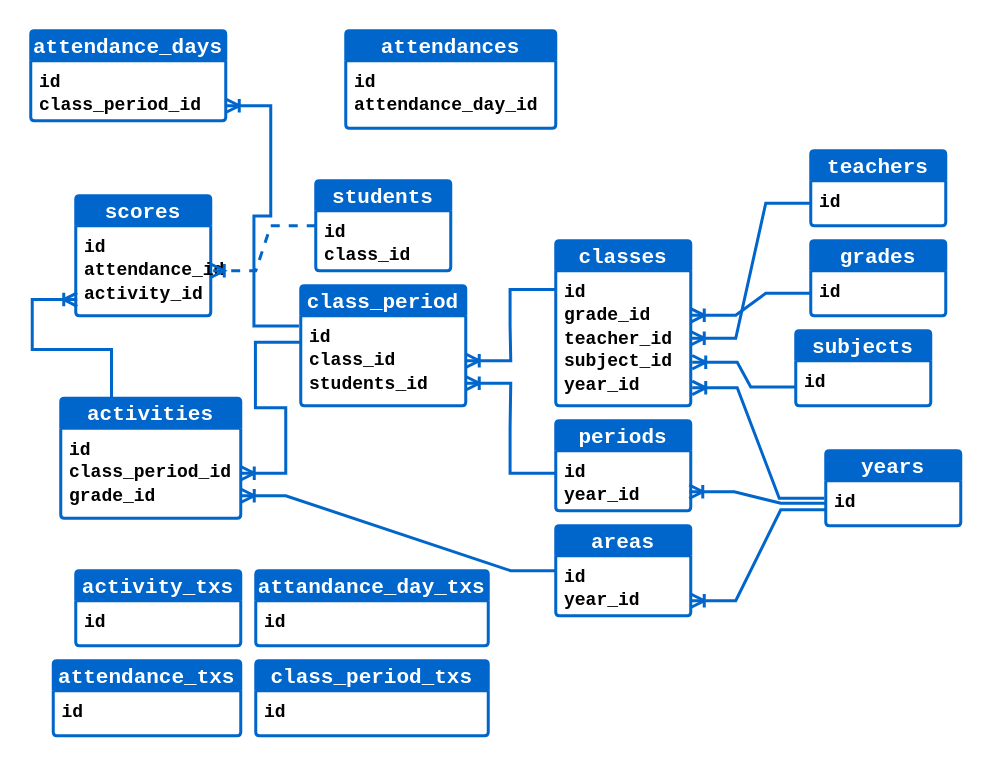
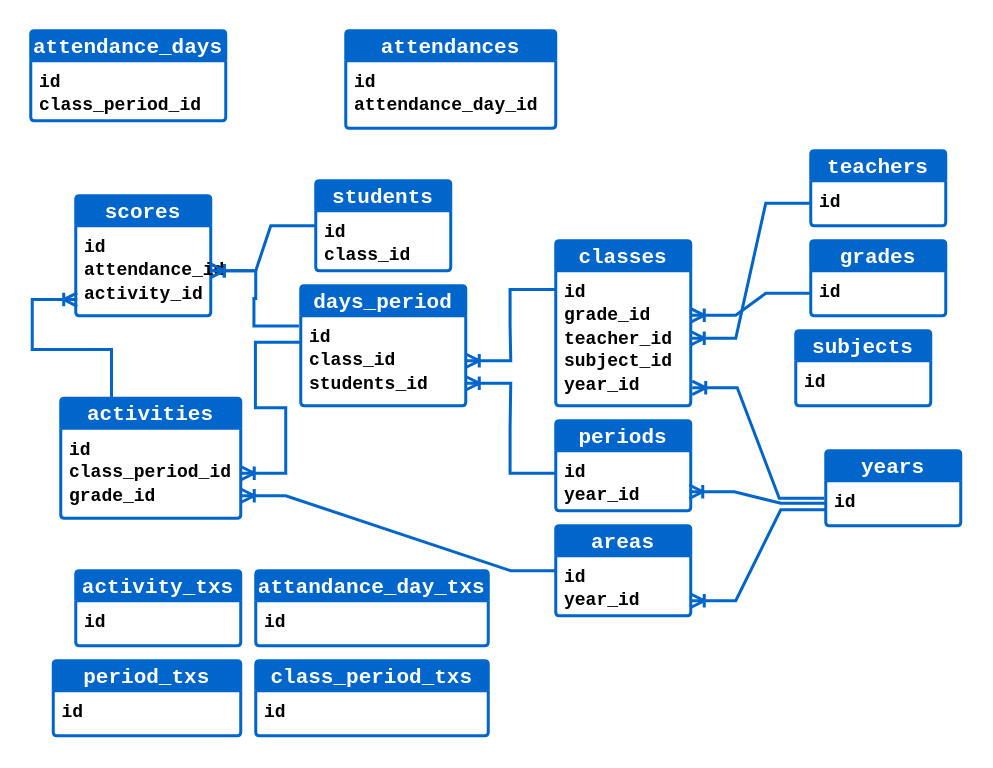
  <mxCell id="0" />
  <mxCell id="1" parent="0" />
  <mxCell id="2" value="&lt;font face=&quot;Courier New&quot;&gt;teachers&lt;/font&gt;" style="swimlane;childLayout=stackLayout;horizontal=1;startSize=20;horizontalStack=0;rounded=1;fontSize=14;fontStyle=1;strokeWidth=2;resizeParent=0;resizeLast=1;shadow=0;dashed=0;align=center;arcSize=4;whiteSpace=wrap;html=1;fillColor=#0066CC;fontColor=#FFFFFF;labelBorderColor=none;strokeColor=#0066CC;" vertex="1" parent="1"><mxGeometry x="540" y="100" width="90" height="50" as="geometry" /></mxCell>
  <mxCell id="3" value="&lt;b&gt;&lt;font face=&quot;Courier New&quot;&gt;id&lt;/font&gt;&lt;/b&gt;" style="align=left;strokeColor=none;fillColor=none;spacingLeft=4;fontSize=12;verticalAlign=top;resizable=0;rotatable=0;part=1;html=1;" vertex="1" parent="2"><mxGeometry y="20" width="90" height="30" as="geometry" /></mxCell>
  <mxCell id="4" value="&lt;font face=&quot;Courier New&quot;&gt;grades&lt;br&gt;&lt;/font&gt;" style="swimlane;childLayout=stackLayout;horizontal=1;startSize=20;horizontalStack=0;rounded=1;fontSize=14;fontStyle=1;strokeWidth=2;resizeParent=0;resizeLast=1;shadow=0;dashed=0;align=center;arcSize=4;whiteSpace=wrap;html=1;fillColor=#0066CC;fontColor=#FFFFFF;labelBorderColor=none;strokeColor=#0066CC;" vertex="1" parent="1"><mxGeometry x="540" y="160" width="90" height="50" as="geometry" /></mxCell>
  <mxCell id="5" value="&lt;b&gt;&lt;font face=&quot;Courier New&quot;&gt;id&lt;/font&gt;&lt;/b&gt;" style="align=left;strokeColor=none;fillColor=none;spacingLeft=4;fontSize=12;verticalAlign=top;resizable=0;rotatable=0;part=1;html=1;" vertex="1" parent="4"><mxGeometry y="20" width="90" height="30" as="geometry" /></mxCell>
  <mxCell id="6" value="&lt;font face=&quot;Courier New&quot;&gt;classes&lt;br&gt;&lt;/font&gt;" style="swimlane;childLayout=stackLayout;horizontal=1;startSize=20;horizontalStack=0;rounded=1;fontSize=14;fontStyle=1;strokeWidth=2;resizeParent=0;resizeLast=1;shadow=0;dashed=0;align=center;arcSize=4;whiteSpace=wrap;html=1;fillColor=#0066CC;fontColor=#FFFFFF;labelBorderColor=none;strokeColor=#0066CC;" vertex="1" parent="1"><mxGeometry x="370" y="160" width="90" height="110" as="geometry" /></mxCell>
  <mxCell id="7" value="&lt;b&gt;&lt;font face=&quot;Courier New&quot;&gt;id&lt;br&gt;grade_id&lt;br&gt;teacher_id&lt;br&gt;subject_id&lt;br&gt;year_id&lt;br&gt;&lt;/font&gt;&lt;/b&gt;" style="align=left;strokeColor=none;fillColor=none;spacingLeft=4;fontSize=12;verticalAlign=top;resizable=0;rotatable=0;part=1;html=1;" vertex="1" parent="6"><mxGeometry y="20" width="90" height="90" as="geometry" /></mxCell>
  <mxCell id="8" value="&lt;font face=&quot;Courier New&quot;&gt;subjects&lt;br&gt;&lt;/font&gt;" style="swimlane;childLayout=stackLayout;horizontal=1;startSize=20;horizontalStack=0;rounded=1;fontSize=14;fontStyle=1;strokeWidth=2;resizeParent=0;resizeLast=1;shadow=0;dashed=0;align=center;arcSize=4;whiteSpace=wrap;html=1;fillColor=#0066CC;fontColor=#FFFFFF;labelBorderColor=none;strokeColor=#0066CC;" vertex="1" parent="1"><mxGeometry x="530" y="220" width="90" height="50" as="geometry" /></mxCell>
  <mxCell id="9" value="&lt;b&gt;&lt;font face=&quot;Courier New&quot;&gt;id&lt;/font&gt;&lt;/b&gt;" style="align=left;strokeColor=none;fillColor=none;spacingLeft=4;fontSize=12;verticalAlign=top;resizable=0;rotatable=0;part=1;html=1;" vertex="1" parent="8"><mxGeometry y="20" width="90" height="30" as="geometry" /></mxCell>
  <mxCell id="10" value="&lt;font face=&quot;Courier New&quot;&gt;students&lt;/font&gt;" style="swimlane;childLayout=stackLayout;horizontal=1;startSize=20;horizontalStack=0;rounded=1;fontSize=14;fontStyle=1;strokeWidth=2;resizeParent=0;resizeLast=1;shadow=0;dashed=0;align=center;arcSize=4;whiteSpace=wrap;html=1;fillColor=#0066CC;fontColor=#FFFFFF;labelBorderColor=none;strokeColor=#0066CC;" vertex="1" parent="1"><mxGeometry x="210" y="120" width="90" height="60" as="geometry" /></mxCell>
  <mxCell id="11" value="&lt;b&gt;&lt;font face=&quot;Courier New&quot;&gt;id&lt;br&gt;class_id&lt;br&gt;&lt;/font&gt;&lt;/b&gt;" style="align=left;strokeColor=none;fillColor=none;spacingLeft=4;fontSize=12;verticalAlign=top;resizable=0;rotatable=0;part=1;html=1;" vertex="1" parent="10"><mxGeometry y="20" width="90" height="40" as="geometry" /></mxCell>
  <mxCell id="12" value="&lt;font face=&quot;Courier New&quot;&gt;years&lt;/font&gt;" style="swimlane;childLayout=stackLayout;horizontal=1;startSize=20;horizontalStack=0;rounded=1;fontSize=14;fontStyle=1;strokeWidth=2;resizeParent=0;resizeLast=1;shadow=0;dashed=0;align=center;arcSize=4;whiteSpace=wrap;html=1;fillColor=#0066CC;fontColor=#FFFFFF;labelBorderColor=none;strokeColor=#0066CC;" vertex="1" parent="1"><mxGeometry x="550" y="300" width="90" height="50" as="geometry" /></mxCell>
  <mxCell id="13" value="&lt;b&gt;&lt;font face=&quot;Courier New&quot;&gt;id&lt;br&gt;&lt;/font&gt;&lt;/b&gt;" style="align=left;strokeColor=none;fillColor=none;spacingLeft=4;fontSize=12;verticalAlign=top;resizable=0;rotatable=0;part=1;html=1;" vertex="1" parent="12"><mxGeometry y="20" width="90" height="30" as="geometry" /></mxCell>
  <mxCell id="14" value="&lt;font face=&quot;Courier New&quot;&gt;activity_txs&lt;/font&gt;" style="swimlane;childLayout=stackLayout;horizontal=1;startSize=20;horizontalStack=0;rounded=1;fontSize=14;fontStyle=1;strokeWidth=2;resizeParent=0;resizeLast=1;shadow=0;dashed=0;align=center;arcSize=4;whiteSpace=wrap;html=1;fillColor=#0066CC;fontColor=#FFFFFF;labelBorderColor=none;strokeColor=#0066CC;" vertex="1" parent="1"><mxGeometry x="50" y="380" width="110" height="50" as="geometry" /></mxCell>
  <mxCell id="15" value="&lt;b&gt;&lt;font face=&quot;Courier New&quot;&gt;id&lt;/font&gt;&lt;/b&gt;" style="align=left;strokeColor=none;fillColor=none;spacingLeft=4;fontSize=12;verticalAlign=top;resizable=0;rotatable=0;part=1;html=1;" vertex="1" parent="14"><mxGeometry y="20" width="110" height="30" as="geometry" /></mxCell>
- <mxCell id="16" value="&lt;font face=&quot;Courier New&quot;&gt;class_period&lt;/font&gt;" style="swimlane;childLayout=stackLayout;horizontal=1;startSize=20;horizontalStack=0;rounded=1;fontSize=14;fontStyle=1;strokeWidth=2;resizeParent=0;resizeLast=1;shadow=0;dashed=0;align=center;arcSize=4;whiteSpace=wrap;html=1;fillColor=#0066CC;fontColor=#FFFFFF;labelBorderColor=none;strokeColor=#0066CC;" vertex="1" parent="1"><mxGeometry x="200" y="190" width="110" height="80" as="geometry" /></mxCell>
+ <mxCell id="16" value="&lt;font face=&quot;Courier New&quot;&gt;days_period&lt;/font&gt;" style="swimlane;childLayout=stackLayout;horizontal=1;startSize=20;horizontalStack=0;rounded=1;fontSize=14;fontStyle=1;strokeWidth=2;resizeParent=0;resizeLast=1;shadow=0;dashed=0;align=center;arcSize=4;whiteSpace=wrap;html=1;fillColor=#0066CC;fontColor=#FFFFFF;labelBorderColor=none;strokeColor=#0066CC;" vertex="1" parent="1"><mxGeometry x="200" y="190" width="110" height="80" as="geometry" /></mxCell>
  <mxCell id="17" value="&lt;b&gt;&lt;font face=&quot;Courier New&quot;&gt;id&lt;br&gt;class_id&lt;br&gt;students_id&lt;br&gt;&lt;/font&gt;&lt;/b&gt;" style="align=left;strokeColor=none;fillColor=none;spacingLeft=4;fontSize=12;verticalAlign=top;resizable=0;rotatable=0;part=1;html=1;" vertex="1" parent="16"><mxGeometry y="20" width="110" height="60" as="geometry" /></mxCell>
  <mxCell id="18" value="" style="edgeStyle=entityRelationEdgeStyle;fontSize=12;html=1;endArrow=ERoneToMany;rounded=0;strokeColor=#0066CC;strokeWidth=2;exitX=0;exitY=0.5;exitDx=0;exitDy=0;entryX=1;entryY=0.5;entryDx=0;entryDy=0;" edge="1" parent="1" source="3" target="7"><mxGeometry width="100" height="100" relative="1" as="geometry"><mxPoint x="340" y="190" as="sourcePoint" /><mxPoint x="530" y="190" as="targetPoint" /></mxGeometry></mxCell>
  <mxCell id="19" value="" style="edgeStyle=entityRelationEdgeStyle;fontSize=12;html=1;endArrow=ERoneToMany;rounded=0;strokeColor=#0066CC;strokeWidth=2;exitX=-0.011;exitY=0.389;exitDx=0;exitDy=0;entryX=1.011;entryY=0.867;entryDx=0;entryDy=0;entryPerimeter=0;exitPerimeter=0;" edge="1" parent="1" source="13" target="7"><mxGeometry width="100" height="100" relative="1" as="geometry"><mxPoint x="370" y="410" as="sourcePoint" /><mxPoint x="470" y="310" as="targetPoint" /></mxGeometry></mxCell>
- <mxCell id="20" value="" style="edgeStyle=entityRelationEdgeStyle;fontSize=12;html=1;endArrow=ERoneToMany;rounded=0;strokeColor=#0066CC;strokeWidth=2;exitX=0;exitY=0.75;exitDx=0;exitDy=0;entryX=1.011;entryY=0.678;entryDx=0;entryDy=0;entryPerimeter=0;" edge="1" parent="1" source="8" target="7"><mxGeometry width="100" height="100" relative="1" as="geometry"><mxPoint x="160" y="240" as="sourcePoint" /><mxPoint x="260" y="140" as="targetPoint" /></mxGeometry></mxCell>
  <mxCell id="21" value="" style="edgeStyle=entityRelationEdgeStyle;fontSize=12;html=1;endArrow=ERoneToMany;rounded=0;strokeColor=#0066CC;strokeWidth=2;exitX=0;exitY=0.5;exitDx=0;exitDy=0;entryX=1;entryY=0.33;entryDx=0;entryDy=0;entryPerimeter=0;" edge="1" parent="1" source="5" target="7"><mxGeometry width="100" height="100" relative="1" as="geometry"><mxPoint x="180" y="160" as="sourcePoint" /><mxPoint x="280" y="60" as="targetPoint" /></mxGeometry></mxCell>
  <mxCell id="22" value="&lt;font face=&quot;Courier New&quot;&gt;areas&lt;br&gt;&lt;/font&gt;" style="swimlane;childLayout=stackLayout;horizontal=1;startSize=20;horizontalStack=0;rounded=1;fontSize=14;fontStyle=1;strokeWidth=2;resizeParent=0;resizeLast=1;shadow=0;dashed=0;align=center;arcSize=4;whiteSpace=wrap;html=1;fillColor=#0066CC;fontColor=#FFFFFF;labelBorderColor=none;strokeColor=#0066CC;" vertex="1" parent="1"><mxGeometry x="370" y="350" width="90" height="60" as="geometry" /></mxCell>
  <mxCell id="23" value="&lt;b&gt;&lt;font face=&quot;Courier New&quot;&gt;id&lt;br&gt;year_id&lt;br&gt;&lt;/font&gt;&lt;/b&gt;" style="align=left;strokeColor=none;fillColor=none;spacingLeft=4;fontSize=12;verticalAlign=top;resizable=0;rotatable=0;part=1;html=1;" vertex="1" parent="22"><mxGeometry y="20" width="90" height="40" as="geometry" /></mxCell>
  <mxCell id="24" value="" style="edgeStyle=entityRelationEdgeStyle;fontSize=12;html=1;endArrow=ERoneToMany;rounded=0;strokeColor=#0066CC;strokeWidth=2;exitX=0;exitY=0.644;exitDx=0;exitDy=0;entryX=1;entryY=0.75;entryDx=0;entryDy=0;exitPerimeter=0;" edge="1" parent="1" source="13" target="23"><mxGeometry width="100" height="100" relative="1" as="geometry"><mxPoint x="40" y="410" as="sourcePoint" /><mxPoint x="140" y="310" as="targetPoint" /></mxGeometry></mxCell>
  <mxCell id="25" value="&lt;font face=&quot;Courier New&quot;&gt;periods&lt;br&gt;&lt;/font&gt;" style="swimlane;childLayout=stackLayout;horizontal=1;startSize=20;horizontalStack=0;rounded=1;fontSize=14;fontStyle=1;strokeWidth=2;resizeParent=0;resizeLast=1;shadow=0;dashed=0;align=center;arcSize=4;whiteSpace=wrap;html=1;fillColor=#0066CC;fontColor=#FFFFFF;labelBorderColor=none;strokeColor=#0066CC;" vertex="1" parent="1"><mxGeometry x="370" y="280" width="90" height="60" as="geometry" /></mxCell>
  <mxCell id="26" value="&lt;b&gt;&lt;font face=&quot;Courier New&quot;&gt;id&lt;br&gt;year_id&lt;br&gt;&lt;/font&gt;&lt;/b&gt;" style="align=left;strokeColor=none;fillColor=none;spacingLeft=4;fontSize=12;verticalAlign=top;resizable=0;rotatable=0;part=1;html=1;" vertex="1" parent="25"><mxGeometry y="20" width="90" height="40" as="geometry" /></mxCell>
  <mxCell id="27" value="" style="edgeStyle=entityRelationEdgeStyle;fontSize=12;html=1;endArrow=ERoneToMany;rounded=0;strokeColor=#0066CC;strokeWidth=2;entryX=0.989;entryY=0.683;entryDx=0;entryDy=0;entryPerimeter=0;exitX=0;exitY=0.5;exitDx=0;exitDy=0;" edge="1" parent="1" source="13" target="26"><mxGeometry width="100" height="100" relative="1" as="geometry"><mxPoint x="570" y="300" as="sourcePoint" /><mxPoint x="480" y="380" as="targetPoint" /></mxGeometry></mxCell>
  <mxCell id="28" value="" style="edgeStyle=entityRelationEdgeStyle;fontSize=12;html=1;endArrow=ERoneToMany;rounded=0;strokeColor=#0066CC;strokeWidth=2;exitX=-0.005;exitY=0.139;exitDx=0;exitDy=0;exitPerimeter=0;entryX=1;entryY=0.5;entryDx=0;entryDy=0;" edge="1" parent="1" source="7" target="17"><mxGeometry width="100" height="100" relative="1" as="geometry"><mxPoint x="190" y="200" as="sourcePoint" /><mxPoint x="290" y="100" as="targetPoint" /></mxGeometry></mxCell>
  <mxCell id="29" value="" style="edgeStyle=entityRelationEdgeStyle;fontSize=12;html=1;endArrow=ERoneToMany;rounded=0;strokeColor=#0066CC;strokeWidth=2;exitX=-0.005;exitY=0.373;exitDx=0;exitDy=0;exitPerimeter=0;entryX=1;entryY=0.75;entryDx=0;entryDy=0;" edge="1" parent="1" source="26" target="17"><mxGeometry width="100" height="100" relative="1" as="geometry"><mxPoint x="20" y="335" as="sourcePoint" /><mxPoint x="120" y="235" as="targetPoint" /></mxGeometry></mxCell>
  <mxCell id="30" value="&lt;font face=&quot;Courier New&quot;&gt;attendances&lt;br&gt;&lt;/font&gt;" style="swimlane;childLayout=stackLayout;horizontal=1;startSize=20;horizontalStack=0;rounded=1;fontSize=14;fontStyle=1;strokeWidth=2;resizeParent=0;resizeLast=1;shadow=0;dashed=0;align=center;arcSize=4;whiteSpace=wrap;html=1;fillColor=#0066CC;fontColor=#FFFFFF;labelBorderColor=none;strokeColor=#0066CC;" vertex="1" parent="1"><mxGeometry x="230" y="20" width="140" height="65" as="geometry" /></mxCell>
  <mxCell id="31" value="&lt;b&gt;&lt;font face=&quot;Courier New&quot;&gt;id&lt;br&gt;attendance_day_id&lt;br&gt;&lt;/font&gt;&lt;/b&gt;" style="align=left;strokeColor=none;fillColor=none;spacingLeft=4;fontSize=12;verticalAlign=top;resizable=0;rotatable=0;part=1;html=1;" vertex="1" parent="30"><mxGeometry y="20" width="140" height="45" as="geometry" /></mxCell>
  <mxCell id="32" value="&lt;font face=&quot;Courier New&quot;&gt;activities&lt;/font&gt;" style="swimlane;childLayout=stackLayout;horizontal=1;startSize=20;horizontalStack=0;rounded=1;fontSize=14;fontStyle=1;strokeWidth=2;resizeParent=0;resizeLast=1;shadow=0;dashed=0;align=center;arcSize=4;whiteSpace=wrap;html=1;fillColor=#0066CC;fontColor=#FFFFFF;labelBorderColor=none;strokeColor=#0066CC;" vertex="1" parent="1"><mxGeometry x="40" y="265" width="120" height="80" as="geometry" /></mxCell>
  <mxCell id="33" value="&lt;b&gt;&lt;font face=&quot;Courier New&quot;&gt;id&lt;br&gt;class_period_id&lt;br&gt;grade_id&lt;br&gt;&lt;/font&gt;&lt;/b&gt;" style="align=left;strokeColor=none;fillColor=none;spacingLeft=4;fontSize=12;verticalAlign=top;resizable=0;rotatable=0;part=1;html=1;" vertex="1" parent="32"><mxGeometry y="20" width="120" height="60" as="geometry" /></mxCell>
  <mxCell id="34" value="" style="edgeStyle=entityRelationEdgeStyle;fontSize=12;html=1;endArrow=ERoneToMany;rounded=0;strokeColor=#0066CC;strokeWidth=2;exitX=-0.002;exitY=0.295;exitDx=0;exitDy=0;entryX=1;entryY=0.5;entryDx=0;entryDy=0;exitPerimeter=0;" edge="1" parent="1" source="17" target="33"><mxGeometry width="100" height="100" relative="1" as="geometry"><mxPoint x="-280" y="290" as="sourcePoint" /><mxPoint x="-180" y="190" as="targetPoint" /></mxGeometry></mxCell>
  <mxCell id="35" value="" style="edgeStyle=entityRelationEdgeStyle;fontSize=12;html=1;endArrow=ERoneToMany;rounded=0;strokeColor=#0066CC;strokeWidth=2;exitX=0;exitY=0.25;exitDx=0;exitDy=0;entryX=1;entryY=0.75;entryDx=0;entryDy=0;" edge="1" parent="1" source="23" target="33"><mxGeometry width="100" height="100" relative="1" as="geometry"><mxPoint x="-20" y="230" as="sourcePoint" /><mxPoint x="80" y="130" as="targetPoint" /></mxGeometry></mxCell>
  <mxCell id="36" value="&lt;font face=&quot;Courier New&quot;&gt;attendance_days&lt;/font&gt;" style="swimlane;childLayout=stackLayout;horizontal=1;startSize=20;horizontalStack=0;rounded=1;fontSize=14;fontStyle=1;strokeWidth=2;resizeParent=0;resizeLast=1;shadow=0;dashed=0;align=center;arcSize=4;whiteSpace=wrap;html=1;fillColor=#0066CC;fontColor=#FFFFFF;labelBorderColor=none;strokeColor=#0066CC;" vertex="1" parent="1"><mxGeometry x="20" y="20" width="130" height="60" as="geometry" /></mxCell>
  <mxCell id="37" value="&lt;b&gt;&lt;font face=&quot;Courier New&quot;&gt;id&lt;br&gt;class_period_id&lt;br&gt;&lt;/font&gt;&lt;/b&gt;" style="align=left;strokeColor=none;fillColor=none;spacingLeft=4;fontSize=12;verticalAlign=top;resizable=0;rotatable=0;part=1;html=1;" vertex="1" parent="36"><mxGeometry y="20" width="130" height="40" as="geometry" /></mxCell>
- <mxCell id="38" value="" style="edgeStyle=entityRelationEdgeStyle;fontSize=12;html=1;endArrow=ERoneToMany;rounded=0;strokeColor=#0066CC;strokeWidth=2;exitX=-0.011;exitY=0.114;exitDx=0;exitDy=0;entryX=1;entryY=0.75;entryDx=0;entryDy=0;exitPerimeter=0;" edge="1" parent="1" source="17" target="37"><mxGeometry width="100" height="100" relative="1" as="geometry"><mxPoint x="-280" y="290" as="sourcePoint" /><mxPoint x="-180" y="190" as="targetPoint" /></mxGeometry></mxCell>
+ <mxCell id="38" value="" style="edgeStyle=entityRelationEdgeStyle;fontSize=12;html=1;endArrow=ERoneToMany;rounded=0;strokeColor=#0066CC;strokeWidth=2;exitX=-0.011;exitY=0.114;exitDx=0;exitDy=0;exitPerimeter=0;" edge="1" parent="1" source="17" target="40"><mxGeometry width="100" height="100" relative="1" as="geometry"><mxPoint x="-280" y="290" as="sourcePoint" /><mxPoint x="-180" y="190" as="targetPoint" /></mxGeometry></mxCell>
  <mxCell id="39" value="&lt;font face=&quot;Courier New&quot;&gt;scores&lt;br&gt;&lt;/font&gt;" style="swimlane;childLayout=stackLayout;horizontal=1;startSize=20;horizontalStack=0;rounded=1;fontSize=14;fontStyle=1;strokeWidth=2;resizeParent=0;resizeLast=1;shadow=0;dashed=0;align=center;arcSize=4;whiteSpace=wrap;html=1;fillColor=#0066CC;fontColor=#FFFFFF;labelBorderColor=none;strokeColor=#0066CC;" vertex="1" parent="1"><mxGeometry x="50" y="130" width="90" height="80" as="geometry" /></mxCell>
  <mxCell id="40" value="&lt;b&gt;&lt;font face=&quot;Courier New&quot;&gt;id&lt;br&gt;attendance_id&lt;br&gt;activity_id&lt;br&gt;&lt;/font&gt;&lt;/b&gt;" style="align=left;strokeColor=none;fillColor=none;spacingLeft=4;fontSize=12;verticalAlign=top;resizable=0;rotatable=0;part=1;html=1;" vertex="1" parent="39"><mxGeometry y="20" width="90" height="60" as="geometry" /></mxCell>
- <mxCell id="41" value="" style="edgeStyle=entityRelationEdgeStyle;fontSize=12;html=1;endArrow=ERoneToMany;rounded=0;strokeColor=#0066CC;strokeWidth=2;exitX=0;exitY=0.25;exitDx=0;exitDy=0;entryX=1;entryY=0.5;entryDx=0;entryDy=0;dashed=1;" edge="1" parent="1" source="11" target="40"><mxGeometry width="100" height="100" relative="1" as="geometry"><mxPoint x="-280" y="290" as="sourcePoint" /><mxPoint x="-180" y="190" as="targetPoint" /></mxGeometry></mxCell>
+ <mxCell id="41" value="" style="edgeStyle=entityRelationEdgeStyle;fontSize=12;html=1;endArrow=ERoneToMany;rounded=0;strokeColor=#0066CC;strokeWidth=2;exitX=0;exitY=0.25;exitDx=0;exitDy=0;entryX=1;entryY=0.5;entryDx=0;entryDy=0;" edge="1" parent="1" source="11" target="40"><mxGeometry width="100" height="100" relative="1" as="geometry"><mxPoint x="-280" y="290" as="sourcePoint" /><mxPoint x="-180" y="190" as="targetPoint" /></mxGeometry></mxCell>
  <mxCell id="42" value="" style="edgeStyle=entityRelationEdgeStyle;fontSize=12;html=1;endArrow=ERoneToMany;rounded=0;strokeColor=#0066CC;strokeWidth=2;entryX=0.011;entryY=0.82;entryDx=0;entryDy=0;movable=1;resizable=1;rotatable=1;deletable=1;editable=1;locked=0;connectable=1;exitX=0.032;exitY=0.008;exitDx=0;exitDy=0;entryPerimeter=0;exitPerimeter=0;" edge="1" parent="1" source="32" target="40"><mxGeometry width="100" height="100" relative="1" as="geometry"><mxPoint x="100" y="240" as="sourcePoint" /><mxPoint x="290" y="330" as="targetPoint" /></mxGeometry></mxCell>
  <mxCell id="43" value="&lt;font face=&quot;Courier New&quot;&gt;attandance_day_txs&lt;/font&gt;" style="swimlane;childLayout=stackLayout;horizontal=1;startSize=20;horizontalStack=0;rounded=1;fontSize=14;fontStyle=1;strokeWidth=2;resizeParent=0;resizeLast=1;shadow=0;dashed=0;align=center;arcSize=4;whiteSpace=wrap;html=1;fillColor=#0066CC;fontColor=#FFFFFF;labelBorderColor=none;strokeColor=#0066CC;" vertex="1" parent="1"><mxGeometry x="170" y="380" width="155" height="50" as="geometry" /></mxCell>
  <mxCell id="44" value="&lt;b&gt;&lt;font face=&quot;Courier New&quot;&gt;id&lt;/font&gt;&lt;/b&gt;" style="align=left;strokeColor=none;fillColor=none;spacingLeft=4;fontSize=12;verticalAlign=top;resizable=0;rotatable=0;part=1;html=1;" vertex="1" parent="43"><mxGeometry y="20" width="155" height="30" as="geometry" /></mxCell>
- <mxCell id="45" value="&lt;font face=&quot;Courier New&quot;&gt;attendance_txs&lt;/font&gt;" style="swimlane;childLayout=stackLayout;horizontal=1;startSize=20;horizontalStack=0;rounded=1;fontSize=14;fontStyle=1;strokeWidth=2;resizeParent=0;resizeLast=1;shadow=0;dashed=0;align=center;arcSize=4;whiteSpace=wrap;html=1;fillColor=#0066CC;fontColor=#FFFFFF;labelBorderColor=none;strokeColor=#0066CC;" vertex="1" parent="1"><mxGeometry x="35" y="440" width="125" height="50" as="geometry" /></mxCell>
+ <mxCell id="45" value="&lt;font face=&quot;Courier New&quot;&gt;period_txs&lt;/font&gt;" style="swimlane;childLayout=stackLayout;horizontal=1;startSize=20;horizontalStack=0;rounded=1;fontSize=14;fontStyle=1;strokeWidth=2;resizeParent=0;resizeLast=1;shadow=0;dashed=0;align=center;arcSize=4;whiteSpace=wrap;html=1;fillColor=#0066CC;fontColor=#FFFFFF;labelBorderColor=none;strokeColor=#0066CC;" vertex="1" parent="1"><mxGeometry x="35" y="440" width="125" height="50" as="geometry" /></mxCell>
  <mxCell id="46" value="&lt;b&gt;&lt;font face=&quot;Courier New&quot;&gt;id&lt;/font&gt;&lt;/b&gt;" style="align=left;strokeColor=none;fillColor=none;spacingLeft=4;fontSize=12;verticalAlign=top;resizable=0;rotatable=0;part=1;html=1;" vertex="1" parent="45"><mxGeometry y="20" width="125" height="30" as="geometry" /></mxCell>
  <mxCell id="47" value="&lt;font face=&quot;Courier New&quot;&gt;class_period_txs&lt;/font&gt;" style="swimlane;childLayout=stackLayout;horizontal=1;startSize=20;horizontalStack=0;rounded=1;fontSize=14;fontStyle=1;strokeWidth=2;resizeParent=0;resizeLast=1;shadow=0;dashed=0;align=center;arcSize=4;whiteSpace=wrap;html=1;fillColor=#0066CC;fontColor=#FFFFFF;labelBorderColor=none;strokeColor=#0066CC;" vertex="1" parent="1"><mxGeometry x="170" y="440" width="155" height="50" as="geometry" /></mxCell>
  <mxCell id="48" value="&lt;b&gt;&lt;font face=&quot;Courier New&quot;&gt;id&lt;/font&gt;&lt;/b&gt;" style="align=left;strokeColor=none;fillColor=none;spacingLeft=4;fontSize=12;verticalAlign=top;resizable=0;rotatable=0;part=1;html=1;" vertex="1" parent="47"><mxGeometry y="20" width="155" height="30" as="geometry" /></mxCell>
